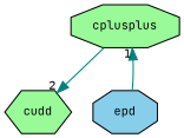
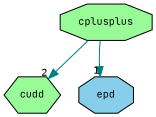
  digraph {
    compound=true
    fontname="JetBrains Mono"
    node [fillcolor=palegreen fontname="JetBrains Mono" fontsize=10 shape=octagon style=filled]
    edge [color=teal fontname="JetBrains Mono" labeldistance=1.5 labelfontname=Helvetica labelfontsize=10]
    n1 [label=cplusplus pencolor=black]
    n2 [label=cudd shape=hexagon]
    n3 [fillcolor=skyblue label=epd]
    n1 -> n2 [headlabel=2]
-   n3 -> n1 [headlabel=1]
+   n1 -> n3 [headlabel=1]
  }
